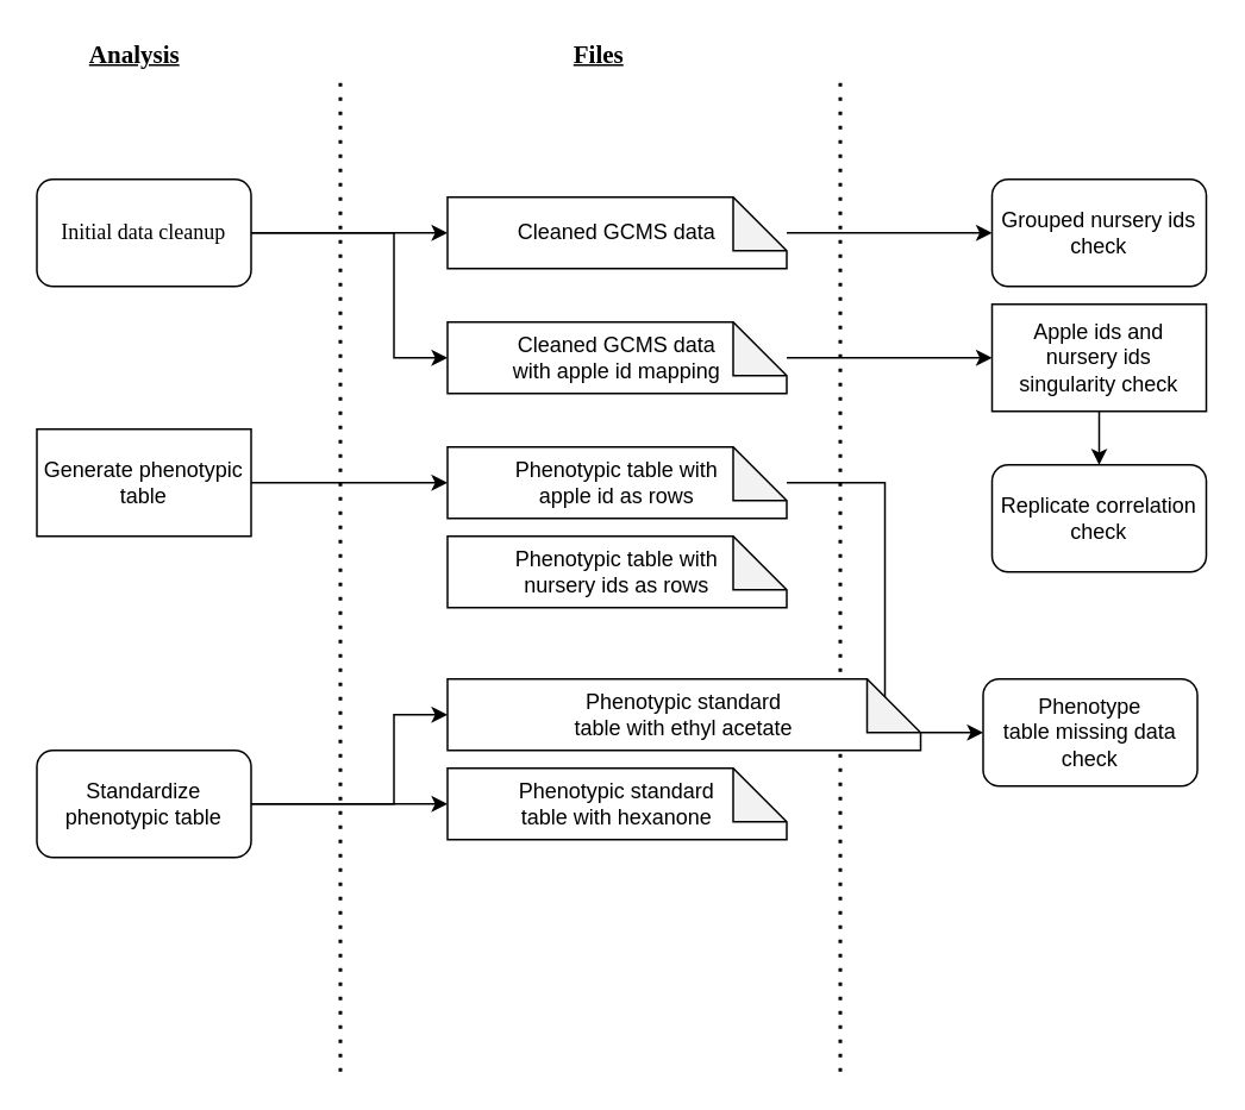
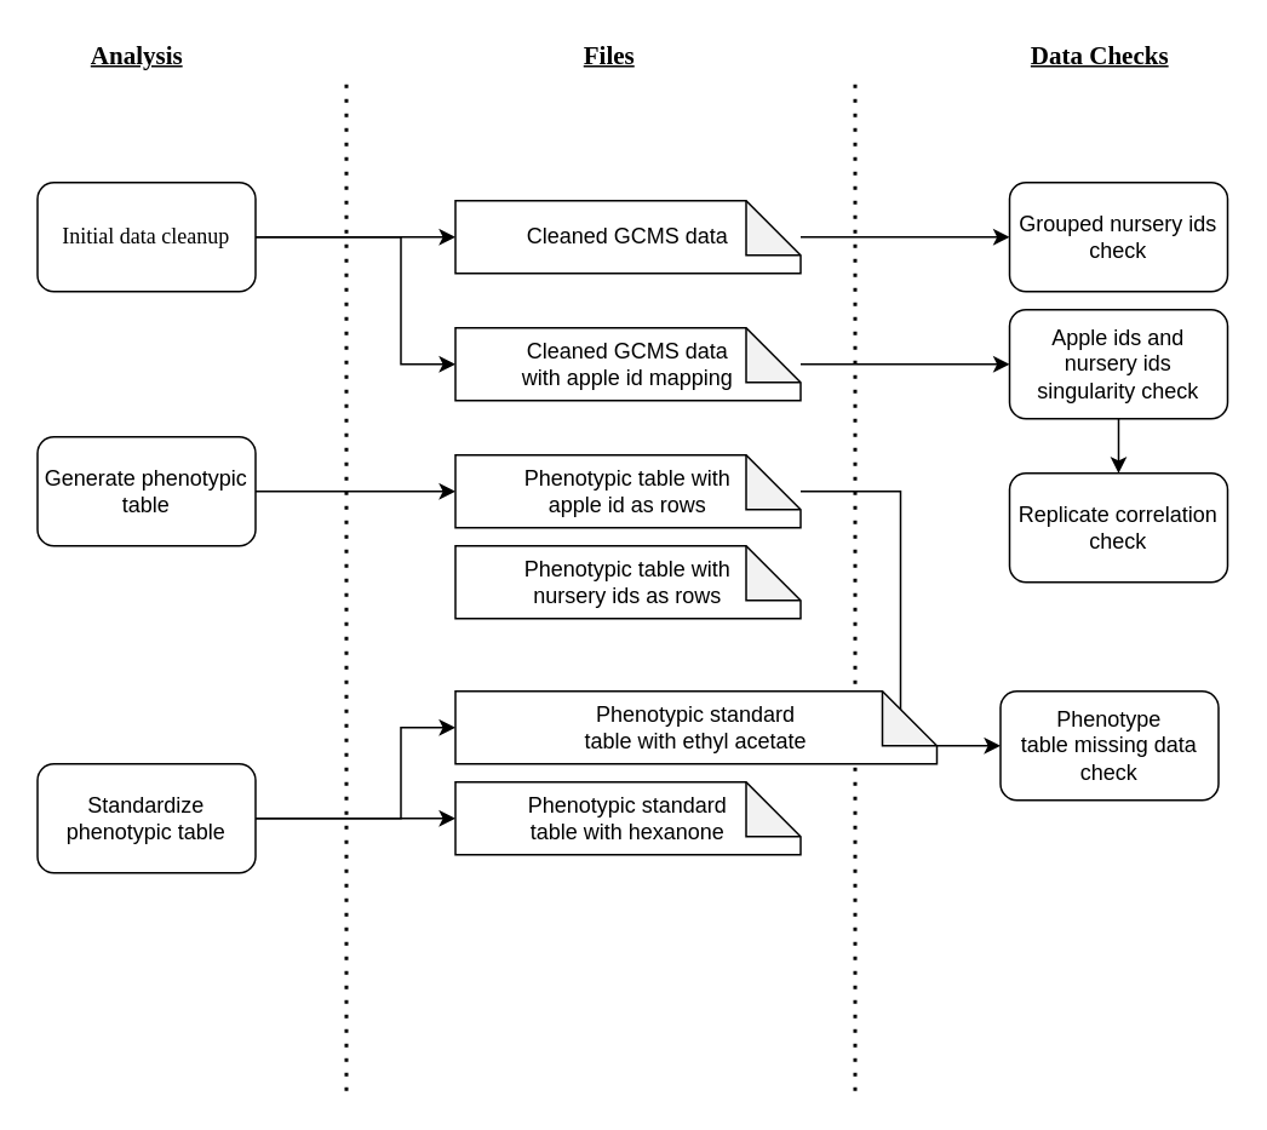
  <mxCell id="0" />
  <mxCell id="1" parent="0" />
  <mxCell id="2" value="" style="endArrow=none;dashed=1;html=1;dashPattern=1 3;strokeWidth=2;" edge="1" parent="1"><mxGeometry width="50" height="50" relative="1" as="geometry"><mxPoint x="190" y="600" as="sourcePoint" /><mxPoint x="190" y="40" as="targetPoint" /></mxGeometry></mxCell>
  <mxCell id="3" value="" style="endArrow=none;dashed=1;html=1;dashPattern=1 3;strokeWidth=2;" edge="1" parent="1"><mxGeometry width="50" height="50" relative="1" as="geometry"><mxPoint x="470" y="600" as="sourcePoint" /><mxPoint x="470" y="40" as="targetPoint" /></mxGeometry></mxCell>
  <mxCell id="4" value="&lt;font face=&quot;Comfortaa&quot; data-font-src=&quot;https://fonts.googleapis.com/css?family=Comfortaa&quot; style=&quot;font-size: 14px&quot;&gt;&lt;span style=&quot;font-size: 14px;&quot;&gt;&lt;span style=&quot;font-size: 14px;&quot;&gt;Analysis&lt;/span&gt;&lt;/span&gt;&lt;/font&gt;" style="text;html=1;strokeColor=none;fillColor=none;align=center;verticalAlign=middle;whiteSpace=wrap;rounded=0;fontStyle=5;fontSize=14;" vertex="1" parent="1"><mxGeometry x="35" y="20" width="80" height="20" as="geometry" /></mxCell>
  <mxCell id="5" value="&lt;font face=&quot;Comfortaa&quot; data-font-src=&quot;https://fonts.googleapis.com/css?family=Comfortaa&quot; style=&quot;font-size: 14px&quot;&gt;&lt;span style=&quot;font-size: 14px;&quot;&gt;&lt;span style=&quot;font-size: 14px;&quot;&gt;Files&lt;/span&gt;&lt;/span&gt;&lt;/font&gt;" style="text;html=1;strokeColor=none;fillColor=none;align=center;verticalAlign=middle;whiteSpace=wrap;rounded=0;fontStyle=5;fontSize=14;" vertex="1" parent="1"><mxGeometry x="295" y="20" width="80" height="20" as="geometry" /></mxCell>
+ <mxCell id="6" value="&lt;font face=&quot;Comfortaa&quot; data-font-src=&quot;https://fonts.googleapis.com/css?family=Comfortaa&quot; style=&quot;font-size: 14px&quot;&gt;&lt;span style=&quot;font-size: 14px;&quot;&gt;&lt;span style=&quot;font-size: 14px;&quot;&gt;Data Checks&lt;/span&gt;&lt;/span&gt;&lt;/font&gt;" style="text;html=1;strokeColor=none;fillColor=none;align=center;verticalAlign=middle;whiteSpace=wrap;rounded=0;fontStyle=5;fontSize=14;" vertex="1" parent="1"><mxGeometry x="555" y="20" width="100" height="20" as="geometry" /></mxCell>
  <mxCell id="7" value="" style="edgeStyle=orthogonalEdgeStyle;rounded=0;orthogonalLoop=1;jettySize=auto;html=1;" edge="1" parent="1" source="9" target="16"><mxGeometry relative="1" as="geometry" /></mxCell>
  <mxCell id="8" style="edgeStyle=orthogonalEdgeStyle;rounded=0;orthogonalLoop=1;jettySize=auto;html=1;entryX=0;entryY=0.5;entryDx=0;entryDy=0;entryPerimeter=0;" edge="1" parent="1" source="9" target="18"><mxGeometry relative="1" as="geometry"><mxPoint x="220" y="200" as="targetPoint" /><Array as="points"><mxPoint x="220" y="130" /><mxPoint x="220" y="200" /></Array></mxGeometry></mxCell>
  <mxCell id="9" value="&lt;font face=&quot;Comfortaa&quot; data-font-src=&quot;https://fonts.googleapis.com/css?family=Comfortaa&quot;&gt;Initial data cleanup&lt;/font&gt;" style="rounded=1;whiteSpace=wrap;html=1;" vertex="1" parent="1"><mxGeometry x="20" y="100" width="120" height="60" as="geometry" /></mxCell>
  <mxCell id="10" value="" style="edgeStyle=orthogonalEdgeStyle;rounded=0;orthogonalLoop=1;jettySize=auto;html=1;" edge="1" parent="1" source="11" target="20"><mxGeometry relative="1" as="geometry" /></mxCell>
- <mxCell id="11" value="Generate phenotypic table" style="whiteSpace=wrap;html=1;rounded=0;" vertex="1" parent="1"><mxGeometry x="20" y="240" width="120" height="60" as="geometry" /></mxCell>
+ <mxCell id="11" value="Generate phenotypic table" style="whiteSpace=wrap;html=1;rounded=1;" vertex="1" parent="1"><mxGeometry x="20" y="240" width="120" height="60" as="geometry" /></mxCell>
  <mxCell id="12" value="" style="edgeStyle=orthogonalEdgeStyle;rounded=0;orthogonalLoop=1;jettySize=auto;html=1;" edge="1" parent="1" source="14" target="21"><mxGeometry relative="1" as="geometry" /></mxCell>
  <mxCell id="13" style="edgeStyle=orthogonalEdgeStyle;rounded=0;orthogonalLoop=1;jettySize=auto;html=1;entryX=0;entryY=0.5;entryDx=0;entryDy=0;entryPerimeter=0;" edge="1" parent="1" source="14" target="22"><mxGeometry relative="1" as="geometry"><Array as="points"><mxPoint x="220" y="450" /><mxPoint x="220" y="400" /></Array></mxGeometry></mxCell>
  <mxCell id="14" value="Standardize phenotypic table" style="whiteSpace=wrap;html=1;rounded=1;" vertex="1" parent="1"><mxGeometry x="20" y="420" width="120" height="60" as="geometry" /></mxCell>
  <mxCell id="15" value="" style="edgeStyle=orthogonalEdgeStyle;rounded=0;orthogonalLoop=1;jettySize=auto;html=1;" edge="1" parent="1" source="16" target="24"><mxGeometry relative="1" as="geometry" /></mxCell>
  <mxCell id="16" value="Cleaned GCMS data" style="shape=note;whiteSpace=wrap;html=1;backgroundOutline=1;darkOpacity=0.05;rounded=1;" vertex="1" parent="1"><mxGeometry x="250" y="110" width="190" height="40" as="geometry" /></mxCell>
  <mxCell id="17" value="" style="edgeStyle=orthogonalEdgeStyle;rounded=0;orthogonalLoop=1;jettySize=auto;html=1;" edge="1" parent="1" source="18" target="26"><mxGeometry relative="1" as="geometry" /></mxCell>
  <mxCell id="18" value="Cleaned GCMS data&lt;br&gt;with apple id mapping" style="shape=note;whiteSpace=wrap;html=1;backgroundOutline=1;darkOpacity=0.05;rounded=1;" vertex="1" parent="1"><mxGeometry x="250" y="180" width="190" height="40" as="geometry" /></mxCell>
  <mxCell id="19" style="edgeStyle=orthogonalEdgeStyle;rounded=0;orthogonalLoop=1;jettySize=auto;html=1;entryX=0;entryY=0.5;entryDx=0;entryDy=0;" edge="1" parent="1" source="20" target="28"><mxGeometry relative="1" as="geometry"><mxPoint x="510" y="440" as="targetPoint" /></mxGeometry></mxCell>
  <mxCell id="20" value="Phenotypic table with&lt;br&gt;apple id as rows" style="shape=note;whiteSpace=wrap;html=1;backgroundOutline=1;darkOpacity=0.05;rounded=1;" vertex="1" parent="1"><mxGeometry x="250" y="250" width="190" height="40" as="geometry" /></mxCell>
  <mxCell id="21" value="Phenotypic standard&lt;br&gt;table with hexanone" style="shape=note;whiteSpace=wrap;html=1;backgroundOutline=1;darkOpacity=0.05;rounded=1;" vertex="1" parent="1"><mxGeometry x="250" y="430" width="190" height="40" as="geometry" /></mxCell>
  <mxCell id="22" value="Phenotypic standard&lt;br&gt;table with ethyl acetate" style="shape=note;whiteSpace=wrap;html=1;backgroundOutline=1;darkOpacity=0.05;rounded=1;" vertex="1" parent="1"><mxGeometry x="250" y="380" width="265" height="40" as="geometry" /></mxCell>
  <mxCell id="23" value="Phenotypic table with&lt;br&gt;nursery ids as rows" style="shape=note;whiteSpace=wrap;html=1;backgroundOutline=1;darkOpacity=0.05;rounded=1;" vertex="1" parent="1"><mxGeometry x="250" y="300" width="190" height="40" as="geometry" /></mxCell>
  <mxCell id="24" value="Grouped nursery ids check" style="whiteSpace=wrap;html=1;rounded=1;" vertex="1" parent="1"><mxGeometry x="555" y="100" width="120" height="60" as="geometry" /></mxCell>
  <mxCell id="25" value="" style="edgeStyle=orthogonalEdgeStyle;rounded=0;orthogonalLoop=1;jettySize=auto;html=1;" edge="1" parent="1" source="26" target="27"><mxGeometry relative="1" as="geometry" /></mxCell>
- <mxCell id="26" value="Apple ids and &lt;br&gt;nursery ids &lt;br&gt;singularity check" style="whiteSpace=wrap;html=1;rounded=0;" vertex="1" parent="1"><mxGeometry x="555" y="170" width="120" height="60" as="geometry" /></mxCell>
+ <mxCell id="26" value="Apple ids and &lt;br&gt;nursery ids &lt;br&gt;singularity check" style="whiteSpace=wrap;html=1;rounded=1;" vertex="1" parent="1"><mxGeometry x="555" y="170" width="120" height="60" as="geometry" /></mxCell>
  <mxCell id="27" value="Replicate correlation check" style="whiteSpace=wrap;html=1;rounded=1;" vertex="1" parent="1"><mxGeometry x="555" y="260" width="120" height="60" as="geometry" /></mxCell>
  <mxCell id="28" value="Phenotype &lt;br&gt;table missing data check" style="whiteSpace=wrap;html=1;rounded=1;" vertex="1" parent="1"><mxGeometry x="550" y="380" width="120" height="60" as="geometry" /></mxCell>
